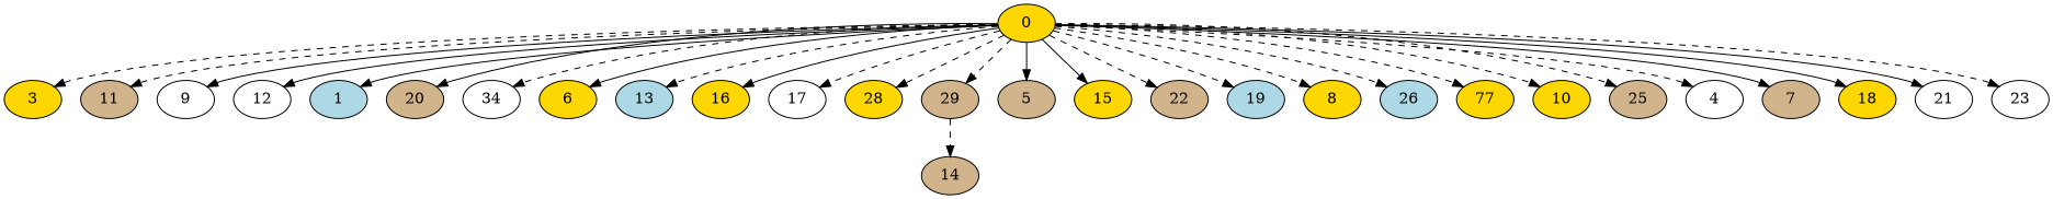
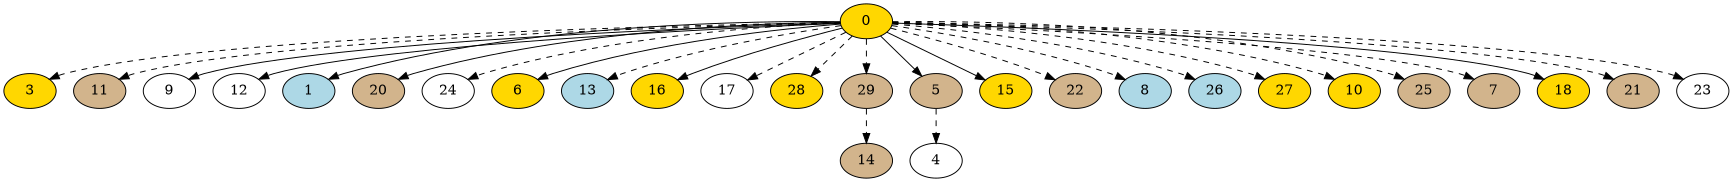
  digraph {
    "Duplicate states"=0
    GraphType=Fork
    "Max states in OPEN"=0
    Modes="120000ms; topo-ordered tasks, ; Pruning: task equivalence, fixed order ready list, ; F-value: ; Optimisation: best schedule length (SL) optimisation on equal, "
    NumberOfTasks=30
    "Pruned using list schedule length"=443
    "States removed from OPEN"=0
    TargetSystem="Homogeneous-2"
    "Time to schedule (ms)"=1641
    "Total idle time"=31
    "Total schedule length"=102
    "Total sequential time"=172
    "Total states created"=1655360
    node [Processor=0 "Start time"=31 Weight=7 fillcolor=gold style=filled]
    edge [Weight=68 style=dashed]
    0 ["Finish time"=6 "Start time"=0 Weight=6]
    3 ["Finish time"=62 "Start time"=52 Weight=10]
    11 ["Finish time"=31 "Start time"=21 Weight=10 fillcolor=tan]
    9 ["Finish time"=58 Processor=1 "Start time"=49 Weight=9 fillcolor=white]
    12 ["Finish time"=90 "Start time"=81 Weight=9 fillcolor=white]
    1 ["Finish time"=18 "Start time"=10 Weight=8 fillcolor=lightblue]
    20 ["Finish time"=39 Weight=8 fillcolor=tan]
-   24 ["Finish time"=70 "Start time"=62 Weight=8 fillcolor=white label=34]
+   24 ["Finish time"=70 "Start time"=62 Weight=8 fillcolor=white]
    6 ["Finish time"=77 "Start time"=70]
    13 ["Finish time"=46 "Start time"=39 fillcolor=lightblue]
    16 ["Finish time"=65 Processor=1 "Start time"=58]
    17 ["Finish time"=38 Processor=1 fillcolor=white]
    28 ["Finish time"=45 Processor=1 "Start time"=38]
    29 ["Finish time"=85 Processor=1 "Start time"=78 fillcolor=tan]
    5 ["Finish time"=91 Processor=1 "Start time"=85 Weight=6 fillcolor=tan]
    15 ["Finish time"=97 Processor=1 "Start time"=91 Weight=6]
    22 ["Finish time"=78 Processor=1 "Start time"=72 Weight=6 fillcolor=tan]
-   19 ["Finish time"=102 Processor=1 "Start time"=97 Weight=5 fillcolor=lightblue]
-   8 ["Finish time"=50 "Start time"=46 Weight=4]
+   8 ["Finish time"=50 "Start time"=46 Weight=4 fillcolor=lightblue]
    26 ["Finish time"=101 "Start time"=97 Weight=4 fillcolor=lightblue]
-   27 ["Finish time"=49 Processor=1 "Start time"=45 Weight=4 label=77]
+   27 ["Finish time"=49 Processor=1 "Start time"=45 Weight=4]
    10 ["Finish time"=93 "Start time"=90 Weight=3]
    25 ["Finish time"=21 "Start time"=18 Weight=3 fillcolor=tan]
    4 ["Finish time"=8 "Start time"=6 Weight=2 fillcolor=white]
    7 ["Finish time"=52 "Start time"=50 Weight=2 fillcolor=tan]
    18 ["Finish time"=79 "Start time"=77 Weight=2]
-   21 ["Finish time"=10 "Start time"=8 Weight=2 fillcolor=white]
+   21 ["Finish time"=10 "Start time"=8 Weight=2 fillcolor=tan]
    23 ["Finish time"=81 "Start time"=79 Weight=2 fillcolor=white]
    14 ["Finish time"=72 Processor=1 "Start time"=65 fillcolor=tan]
    0 -> 3
    0 -> 11 [Weight=59]
    0 -> 9 [Weight=42 style=solid]
    0 -> 12 [Weight=76 style=solid]
    0 -> 1 [Weight=51 style=solid]
    0 -> 20 [Weight=59 style=solid]
    0 -> 24
    0 -> 6 [style=solid]
    0 -> 13 [Weight=59]
    0 -> 16 [Weight=42 style=solid]
    0 -> 17 [Weight=25]
    0 -> 28 [Weight=25]
    0 -> 29
    0 -> 5 [Weight=76 style=solid]
    0 -> 15 [Weight=85 style=solid]
    0 -> 22 [Weight=59]
-   0 -> 19 [Weight=85]
    0 -> 8 [Weight=59]
    0 -> 26 [Weight=85]
    0 -> 27 [Weight=34]
    0 -> 10 [Weight=76]
    0 -> 25 [Weight=51]
-   0 -> 4 [Weight=25]
-   0 -> 7 [Weight=59 style=solid]
+   5 -> 4 [Weight=25]
+   0 -> 7 [Weight=59]
    0 -> 18 [style=solid]
-   0 -> 21 [Weight=42 style=solid]
+   0 -> 21 [Weight=42]
    0 -> 23
    29 -> 14 [Weight=51]
  }
